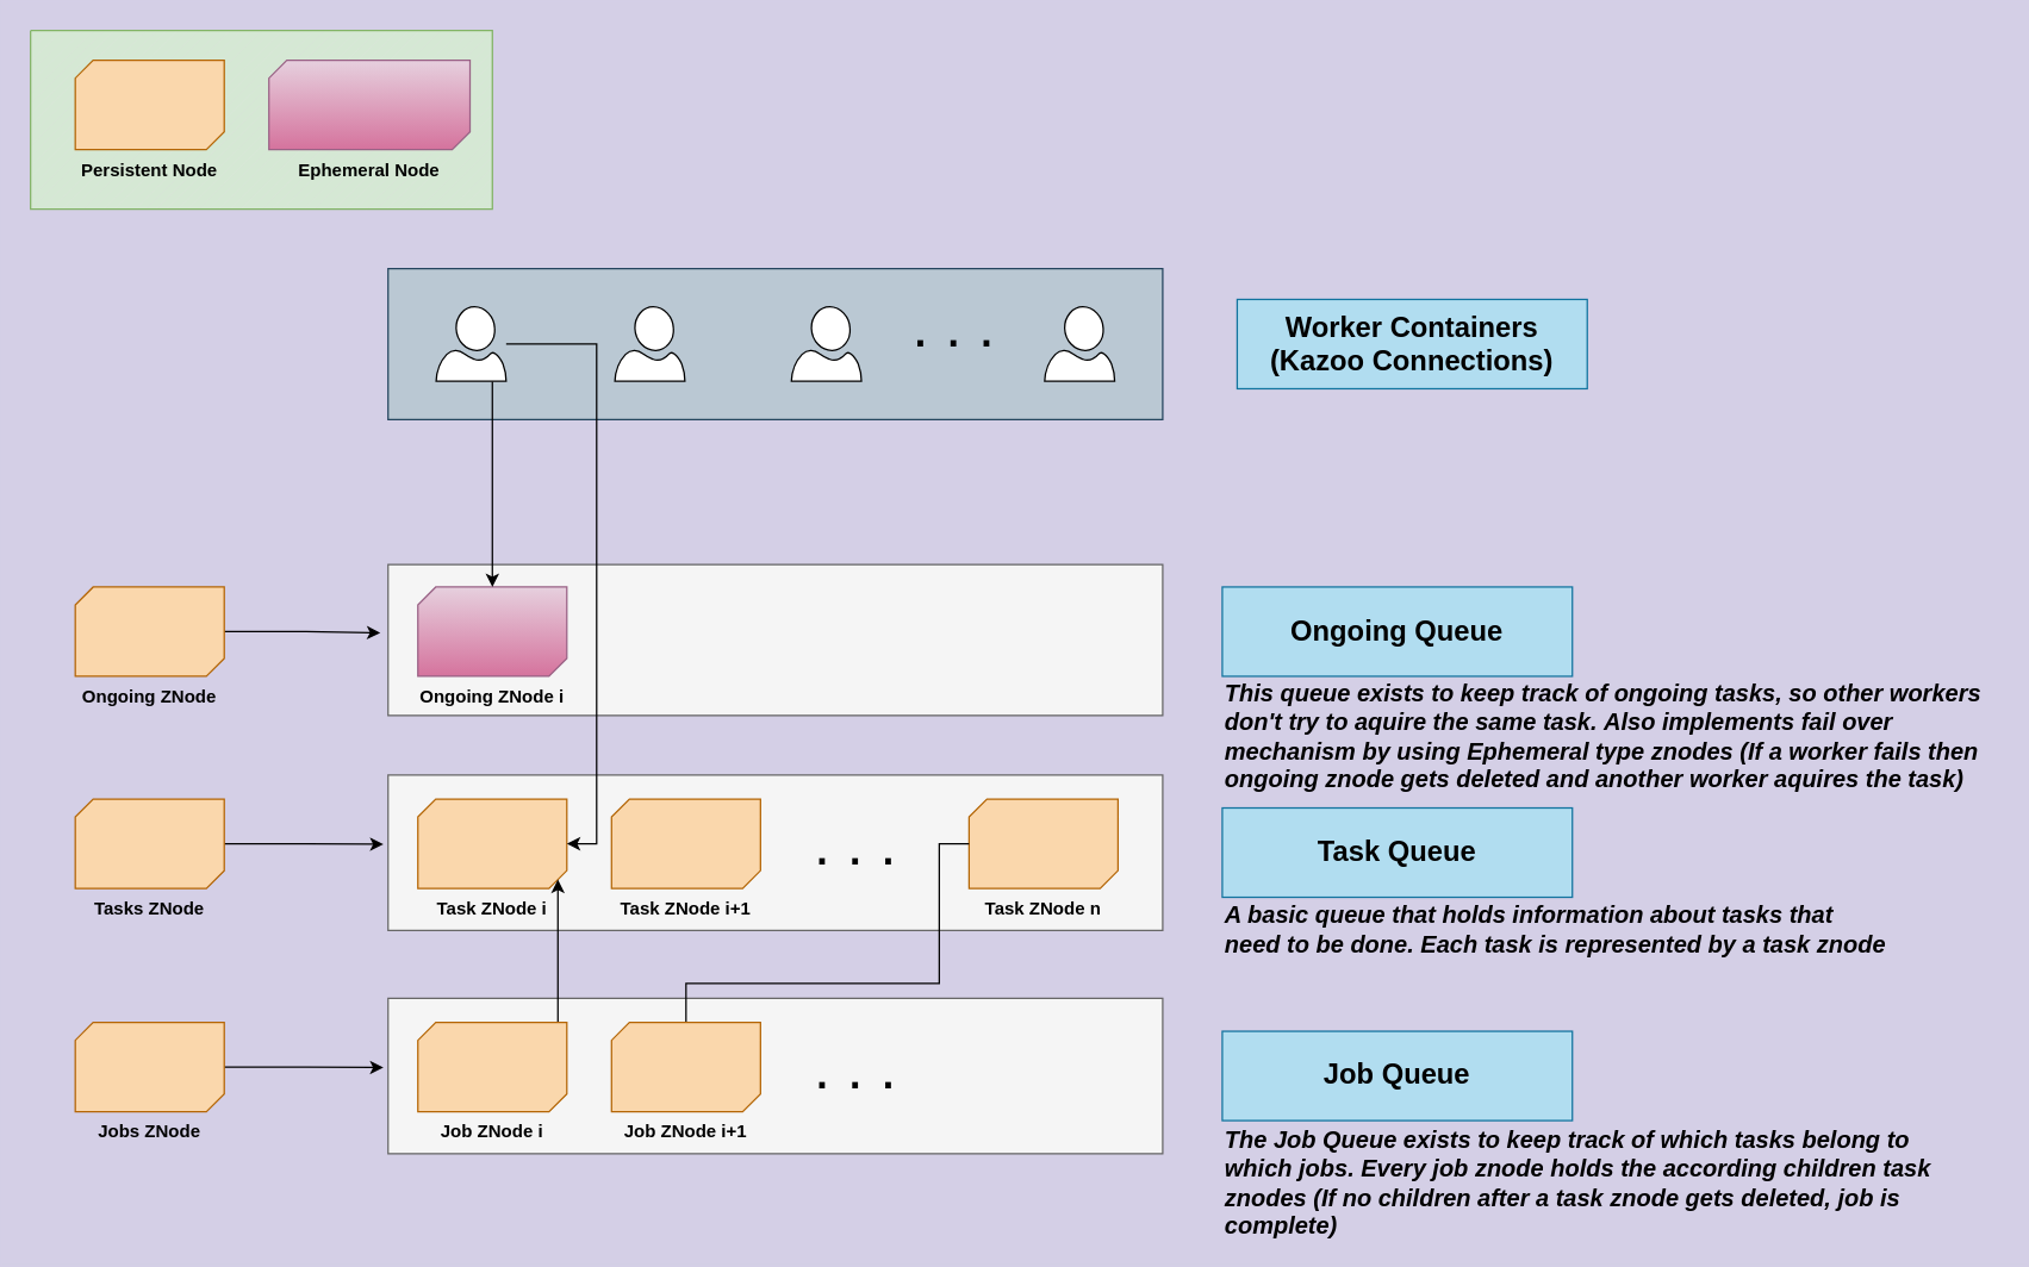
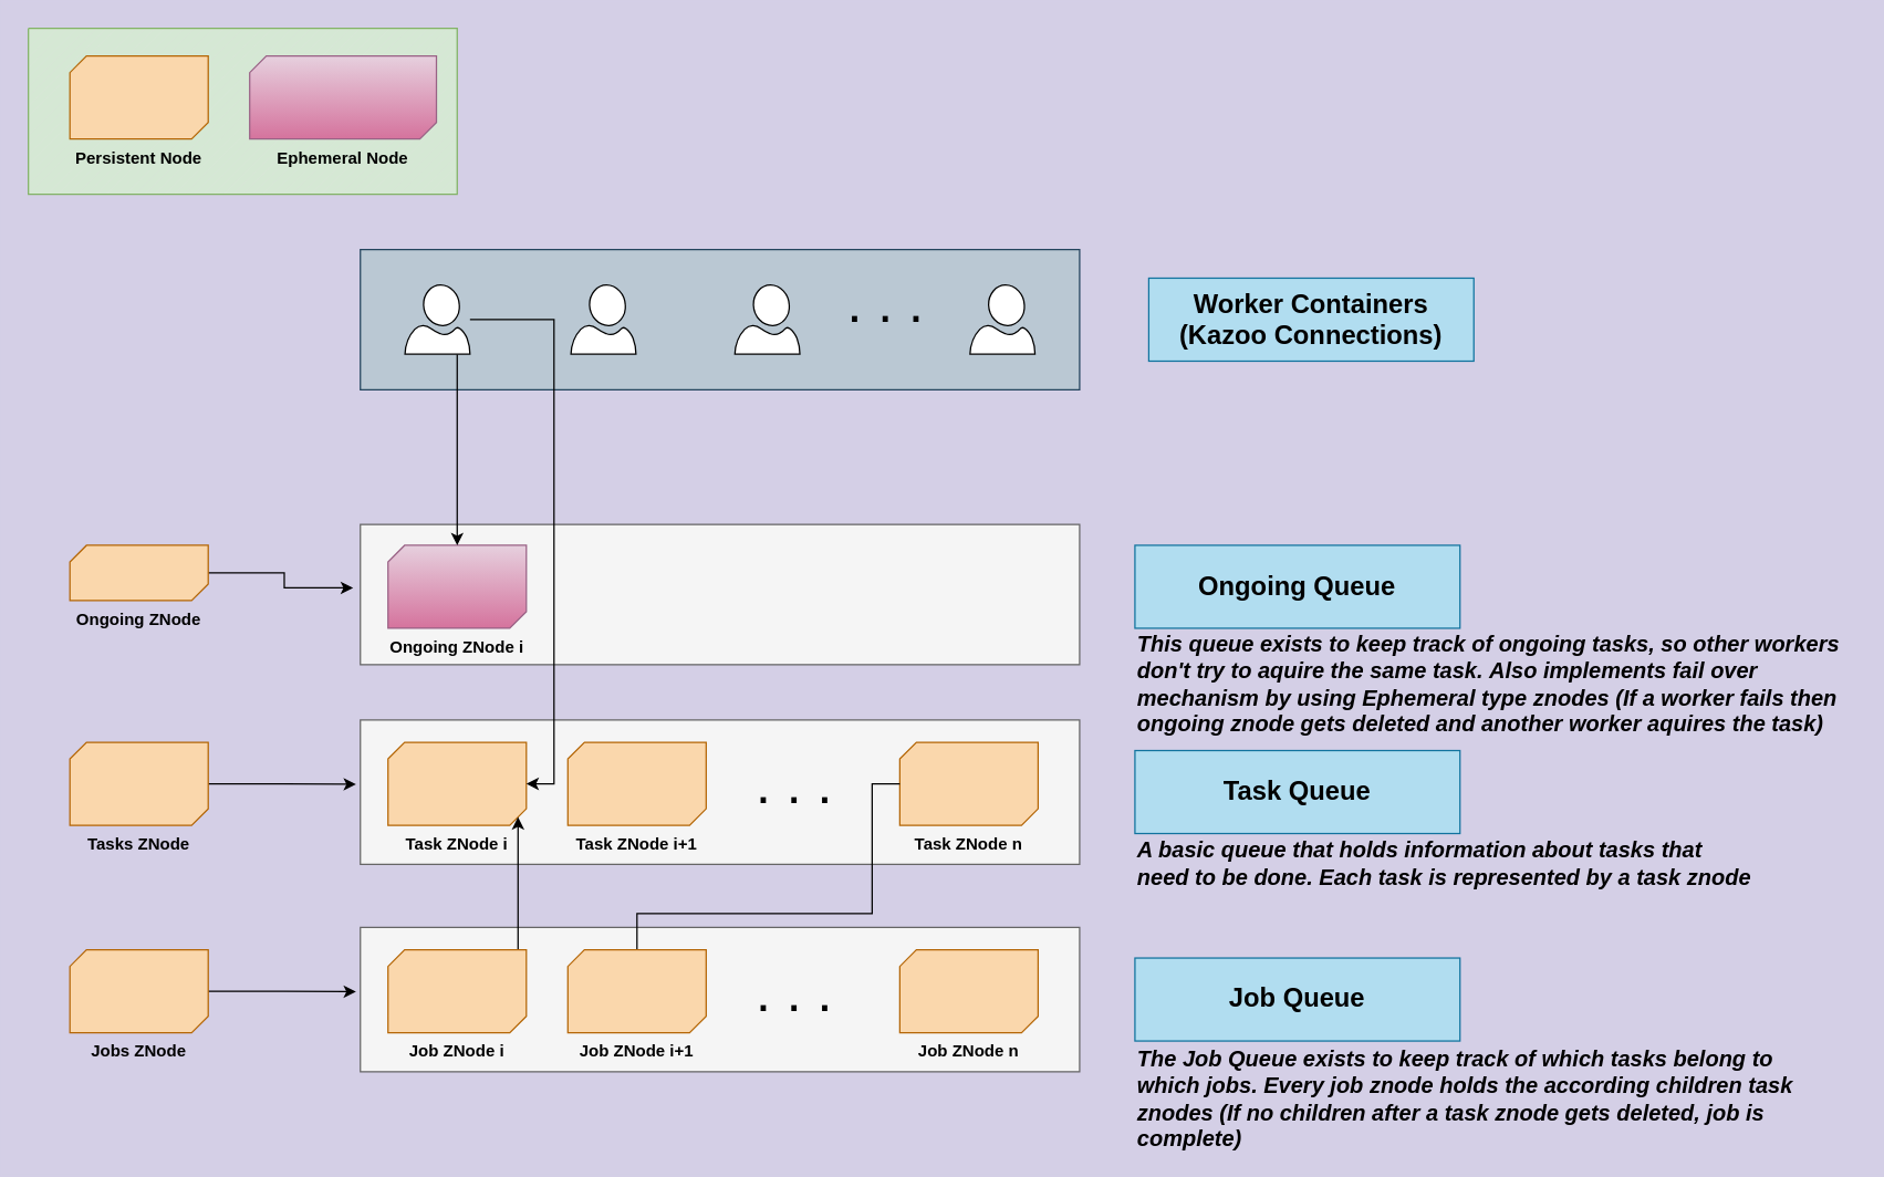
  <mxCell id="0" />
  <mxCell id="1" parent="0" />
  <mxCell id="2" value="" style="verticalLabelPosition=bottom;verticalAlign=top;html=1;shape=mxgraph.basic.patternFillRect;fillStyle=diag;step=5;fillStrokeWidth=0.2;fillStrokeColor=#dddddd;fillColor=#d5e8d4;strokeColor=#82b366;" parent="1" vertex="1"><mxGeometry width="310" height="120" as="geometry" x="20" y="20" /></mxCell>
  <mxCell id="3" value="" style="verticalLabelPosition=bottom;verticalAlign=top;html=1;shape=mxgraph.basic.rect;fillColor2=none;strokeWidth=1;size=20;indent=5;fillColor=#bac8d3;strokeColor=#23445d;" parent="1" vertex="1"><mxGeometry x="260" y="180" width="520" height="101.25" as="geometry" /></mxCell>
  <mxCell id="4" value="" style="verticalLabelPosition=bottom;verticalAlign=top;html=1;shape=mxgraph.basic.rect;fillColor2=none;strokeWidth=1;size=20;indent=5;fillColor=#f5f5f5;strokeColor=#666666;fontColor=#333333;" parent="1" vertex="1"><mxGeometry x="260" y="520" width="520" height="104.37" as="geometry" /></mxCell>
  <mxCell id="5" value="&lt;b&gt;Task ZNode i&lt;/b&gt;" style="verticalLabelPosition=bottom;verticalAlign=top;html=1;shape=mxgraph.basic.diag_snip_rect;dx=6;whiteSpace=wrap;fillColor=#fad7ac;strokeColor=#b46504;" parent="1" vertex="1"><mxGeometry x="280" y="536.25" width="100" height="60" as="geometry" /></mxCell>
  <mxCell id="6" value="&lt;b&gt;Task ZNode i+1&lt;/b&gt;" style="verticalLabelPosition=bottom;verticalAlign=top;html=1;shape=mxgraph.basic.diag_snip_rect;dx=6;whiteSpace=wrap;fillColor=#fad7ac;strokeColor=#b46504;" parent="1" vertex="1"><mxGeometry x="410" y="536.25" width="100" height="60" as="geometry" /></mxCell>
  <mxCell id="7" value="&lt;font style=&quot;font-size: 40px;&quot;&gt;. . .&lt;/font&gt;" style="text;strokeColor=none;align=center;fillColor=none;html=1;verticalAlign=middle;whiteSpace=wrap;rounded=0;" parent="1" vertex="1"><mxGeometry x="518.5" y="563.75" width="110" height="5" as="geometry" /></mxCell>
  <mxCell id="8" value="&lt;b&gt;Task ZNode n&lt;/b&gt;" style="verticalLabelPosition=bottom;verticalAlign=top;html=1;shape=mxgraph.basic.diag_snip_rect;dx=6;whiteSpace=wrap;fillColor=#fad7ac;strokeColor=#b46504;" parent="1" vertex="1"><mxGeometry x="650" y="536.25" width="100" height="60" as="geometry" /></mxCell>
  <mxCell id="9" style="edgeStyle=orthogonalEdgeStyle;rounded=0;orthogonalLoop=1;jettySize=auto;html=1;entryX=-0.006;entryY=0.446;entryDx=0;entryDy=0;entryPerimeter=0;" edge="1" parent="1" source="10" target="4"><mxGeometry relative="1" as="geometry" /></mxCell>
  <mxCell id="10" value="&lt;b&gt;Tasks ZNode&lt;/b&gt;" style="verticalLabelPosition=bottom;verticalAlign=top;html=1;shape=mxgraph.basic.diag_snip_rect;dx=6;whiteSpace=wrap;fillColor=#fad7ac;strokeColor=#b46504;" parent="1" vertex="1"><mxGeometry x="50" y="536.26" width="100" height="60" as="geometry" /></mxCell>
  <mxCell id="11" value="" style="verticalLabelPosition=bottom;verticalAlign=top;html=1;shape=mxgraph.basic.rect;fillColor2=none;strokeWidth=1;size=20;indent=5;fillColor=#f5f5f5;strokeColor=#666666;fontColor=#333333;" parent="1" vertex="1"><mxGeometry x="260" y="378.76" width="520" height="101.25" as="geometry" /></mxCell>
  <mxCell id="12" value="&lt;b&gt;Ongoing ZNode i&lt;/b&gt;" style="verticalLabelPosition=bottom;verticalAlign=top;html=1;shape=mxgraph.basic.diag_snip_rect;dx=6;whiteSpace=wrap;fillColor=#e6d0de;strokeColor=#996185;gradientColor=#d5739d;" parent="1" vertex="1"><mxGeometry x="280" y="393.76" width="100" height="60" as="geometry" /></mxCell>
  <mxCell id="13" style="edgeStyle=orthogonalEdgeStyle;rounded=0;orthogonalLoop=1;jettySize=auto;html=1;exitX=1;exitY=0.5;exitDx=0;exitDy=0;exitPerimeter=0;entryX=-0.01;entryY=0.452;entryDx=0;entryDy=0;entryPerimeter=0;" edge="1" parent="1" source="14" target="11"><mxGeometry relative="1" as="geometry" /></mxCell>
- <mxCell id="14" value="&lt;b&gt;Ongoing ZNode&lt;/b&gt;" style="verticalLabelPosition=bottom;verticalAlign=top;html=1;shape=mxgraph.basic.diag_snip_rect;dx=6;whiteSpace=wrap;fillColor=#fad7ac;strokeColor=#b46504;" parent="1" vertex="1"><mxGeometry x="50" y="393.76" width="100" height="60" as="geometry" /></mxCell>
+ <mxCell id="14" value="&lt;b&gt;Ongoing ZNode&lt;/b&gt;" style="verticalLabelPosition=bottom;verticalAlign=top;html=1;shape=mxgraph.basic.diag_snip_rect;dx=6;whiteSpace=wrap;fillColor=#fad7ac;strokeColor=#b46504;" parent="1" vertex="1"><mxGeometry x="50" y="393.76" width="100" height="40" as="geometry" /></mxCell>
  <mxCell id="15" style="edgeStyle=orthogonalEdgeStyle;rounded=0;orthogonalLoop=1;jettySize=auto;html=1;entryX=1;entryY=0.5;entryDx=0;entryDy=0;entryPerimeter=0;" edge="1" parent="1" source="17" target="5"><mxGeometry relative="1" as="geometry"><Array as="points"><mxPoint x="400" y="231" /><mxPoint x="400" y="566" /></Array></mxGeometry></mxCell>
  <mxCell id="16" style="edgeStyle=orthogonalEdgeStyle;rounded=0;orthogonalLoop=1;jettySize=auto;html=1;entryX=0.5;entryY=0;entryDx=0;entryDy=0;entryPerimeter=0;" edge="1" parent="1" source="17" target="12"><mxGeometry relative="1" as="geometry"><Array as="points"><mxPoint x="330" y="290" /><mxPoint x="330" y="290" /></Array></mxGeometry></mxCell>
  <mxCell id="17" value="" style="sketch=0;aspect=fixed;pointerEvents=1;shadow=0;dashed=0;html=1;labelPosition=center;verticalLabelPosition=bottom;verticalAlign=top;align=center;shape=mxgraph.azure.user;" parent="1" vertex="1"><mxGeometry x="292.25" y="205.62" width="47" height="50" as="geometry" /></mxCell>
  <mxCell id="18" value="" style="sketch=0;aspect=fixed;pointerEvents=1;shadow=0;dashed=0;html=1;labelPosition=center;verticalLabelPosition=bottom;verticalAlign=top;align=center;shape=mxgraph.azure.user;" parent="1" vertex="1"><mxGeometry x="412.25" y="205.62" width="47" height="50" as="geometry" /></mxCell>
  <mxCell id="19" value="" style="sketch=0;aspect=fixed;pointerEvents=1;shadow=0;dashed=0;html=1;labelPosition=center;verticalLabelPosition=bottom;verticalAlign=top;align=center;shape=mxgraph.azure.user;" parent="1" vertex="1"><mxGeometry x="530.75" y="205.62" width="47" height="50" as="geometry" /></mxCell>
  <mxCell id="20" value="" style="sketch=0;aspect=fixed;pointerEvents=1;shadow=0;dashed=0;html=1;labelPosition=center;verticalLabelPosition=bottom;verticalAlign=top;align=center;shape=mxgraph.azure.user;" parent="1" vertex="1"><mxGeometry x="700.75" y="205.62" width="47" height="50" as="geometry" /></mxCell>
  <mxCell id="21" value="&lt;font style=&quot;font-size: 40px;&quot;&gt;. . .&lt;/font&gt;" style="text;strokeColor=none;align=center;fillColor=none;html=1;verticalAlign=middle;whiteSpace=wrap;rounded=0;" parent="1" vertex="1"><mxGeometry x="585.25" y="215.62" width="110" height="5" as="geometry" /></mxCell>
  <mxCell id="22" value="&lt;span style=&quot;font-size: 19px;&quot;&gt;&lt;b&gt;Worker Containers&lt;br&gt;(Kazoo Connections)&lt;br&gt;&lt;/b&gt;&lt;/span&gt;" style="text;strokeColor=#10739e;align=center;fillColor=#b1ddf0;html=1;verticalAlign=middle;whiteSpace=wrap;rounded=0;" parent="1" vertex="1"><mxGeometry x="830" y="200.62" width="235" height="60" as="geometry" /></mxCell>
  <mxCell id="23" value="&lt;span style=&quot;font-size: 19px;&quot;&gt;&lt;b&gt;Ongoing Queue&lt;br&gt;&lt;/b&gt;&lt;/span&gt;" style="text;strokeColor=#10739e;align=center;fillColor=#b1ddf0;html=1;verticalAlign=middle;whiteSpace=wrap;rounded=0;" parent="1" vertex="1"><mxGeometry x="820" y="393.76" width="235" height="60" as="geometry" /></mxCell>
  <mxCell id="24" value="&lt;span style=&quot;font-size: 19px;&quot;&gt;&lt;b&gt;Task Queue&lt;br&gt;&lt;/b&gt;&lt;/span&gt;" style="text;strokeColor=#10739e;align=center;fillColor=#b1ddf0;html=1;verticalAlign=middle;whiteSpace=wrap;rounded=0;" parent="1" vertex="1"><mxGeometry x="820" y="542.18" width="235" height="60" as="geometry" /></mxCell>
  <mxCell id="25" value="&lt;b&gt;Persistent Node&lt;/b&gt;" style="verticalLabelPosition=bottom;verticalAlign=top;html=1;shape=mxgraph.basic.diag_snip_rect;dx=6;whiteSpace=wrap;fillColor=#fad7ac;strokeColor=#b46504;" parent="1" vertex="1"><mxGeometry x="50" y="40" width="100" height="60" as="geometry" /></mxCell>
  <mxCell id="26" value="&lt;b&gt;Ephemeral Node&lt;/b&gt;" style="verticalLabelPosition=bottom;verticalAlign=top;html=1;shape=mxgraph.basic.diag_snip_rect;dx=6;whiteSpace=wrap;fillColor=#e6d0de;strokeColor=#996185;gradientColor=#d5739d;" parent="1" vertex="1"><mxGeometry x="180" y="40" width="135" height="60" as="geometry" /></mxCell>
  <mxCell id="27" value="" style="verticalLabelPosition=bottom;verticalAlign=top;html=1;shape=mxgraph.basic.rect;fillColor2=none;strokeWidth=1;size=20;indent=5;fillColor=#f5f5f5;strokeColor=#666666;fontColor=#333333;" vertex="1" parent="1"><mxGeometry x="260" y="670" width="520" height="104.37" as="geometry" /></mxCell>
  <mxCell id="28" style="edgeStyle=orthogonalEdgeStyle;rounded=0;orthogonalLoop=1;jettySize=auto;html=1;entryX=0;entryY=0;entryDx=94;entryDy=54;entryPerimeter=0;" edge="1" parent="1" source="29" target="5"><mxGeometry relative="1" as="geometry"><Array as="points"><mxPoint x="374" y="660" /><mxPoint x="374" y="660" /></Array></mxGeometry></mxCell>
  <mxCell id="29" value="&lt;b&gt;Job ZNode i&lt;/b&gt;" style="verticalLabelPosition=bottom;verticalAlign=top;html=1;shape=mxgraph.basic.diag_snip_rect;dx=6;whiteSpace=wrap;fillColor=#fad7ac;strokeColor=#b46504;" vertex="1" parent="1"><mxGeometry x="280" y="686.25" width="100" height="60" as="geometry" /></mxCell>
  <mxCell id="30" style="edgeStyle=orthogonalEdgeStyle;rounded=0;orthogonalLoop=1;jettySize=auto;html=1;entryX=0;entryY=0.5;entryDx=0;entryDy=0;entryPerimeter=0;endArrow=none;" edge="1" parent="1" source="31" target="8"><mxGeometry relative="1" as="geometry"><Array as="points"><mxPoint x="460" y="660" /><mxPoint x="630" y="660" /><mxPoint x="630" y="566" /></Array></mxGeometry></mxCell>
  <mxCell id="31" value="&lt;b&gt;Job ZNode i+1&lt;/b&gt;" style="verticalLabelPosition=bottom;verticalAlign=top;html=1;shape=mxgraph.basic.diag_snip_rect;dx=6;whiteSpace=wrap;fillColor=#fad7ac;strokeColor=#b46504;" vertex="1" parent="1"><mxGeometry x="410" y="686.25" width="100" height="60" as="geometry" /></mxCell>
  <mxCell id="32" value="&lt;font style=&quot;font-size: 40px;&quot;&gt;. . .&lt;/font&gt;" style="text;strokeColor=none;align=center;fillColor=none;html=1;verticalAlign=middle;whiteSpace=wrap;rounded=0;" vertex="1" parent="1"><mxGeometry x="518.5" y="713.75" width="110" height="5" as="geometry" /></mxCell>
+ <mxCell id="33" value="&lt;b&gt;Job ZNode n&lt;/b&gt;" style="verticalLabelPosition=bottom;verticalAlign=top;html=1;shape=mxgraph.basic.diag_snip_rect;dx=6;whiteSpace=wrap;fillColor=#fad7ac;strokeColor=#b46504;" vertex="1" parent="1"><mxGeometry x="650" y="686.25" width="100" height="60" as="geometry" /></mxCell>
  <mxCell id="34" style="edgeStyle=orthogonalEdgeStyle;rounded=0;orthogonalLoop=1;jettySize=auto;html=1;exitX=1;exitY=0.5;exitDx=0;exitDy=0;exitPerimeter=0;entryX=-0.006;entryY=0.446;entryDx=0;entryDy=0;entryPerimeter=0;" edge="1" parent="1" source="35" target="27"><mxGeometry relative="1" as="geometry" /></mxCell>
  <mxCell id="35" value="&lt;b&gt;Jobs ZNode&lt;/b&gt;" style="verticalLabelPosition=bottom;verticalAlign=top;html=1;shape=mxgraph.basic.diag_snip_rect;dx=6;whiteSpace=wrap;fillColor=#fad7ac;strokeColor=#b46504;" vertex="1" parent="1"><mxGeometry x="50" y="686.26" width="100" height="60" as="geometry" /></mxCell>
  <mxCell id="36" value="&lt;span style=&quot;font-size: 19px;&quot;&gt;&lt;b&gt;Job Queue&lt;br&gt;&lt;/b&gt;&lt;/span&gt;" style="text;strokeColor=#10739e;align=center;fillColor=#b1ddf0;html=1;verticalAlign=middle;whiteSpace=wrap;rounded=0;" vertex="1" parent="1"><mxGeometry x="820" y="692.18" width="235" height="60" as="geometry" /></mxCell>
  <mxCell id="37" value="&lt;font style=&quot;font-size: 16px;&quot;&gt;&lt;i&gt;&lt;b&gt;This queue exists to keep track of ongoing tasks, so other workers don't try to aquire the same task.&amp;nbsp;&lt;/b&gt;&lt;/i&gt;&lt;i style=&quot;background-color: initial;&quot;&gt;&lt;b&gt;Also implements fail over mechanism by using Ephemeral type znodes (If a worker fails then ongoing znode gets deleted and another worker aquires the task)&lt;/b&gt;&lt;/i&gt;&lt;i&gt;&lt;b&gt;&lt;br&gt;&lt;/b&gt;&lt;/i&gt;&lt;/font&gt;" style="text;strokeColor=none;align=left;fillColor=none;html=1;verticalAlign=middle;whiteSpace=wrap;rounded=0;" vertex="1" parent="1"><mxGeometry x="820" y="460" width="520" height="68.75" as="geometry" /></mxCell>
  <mxCell id="38" value="&lt;font style=&quot;font-size: 16px;&quot;&gt;&lt;i&gt;&lt;b&gt;The Job Queue exists to keep track of which tasks belong to which jobs. Every job znode holds the according&lt;/b&gt;&lt;/i&gt;&lt;i style=&quot;border-color: var(--border-color);&quot;&gt;&lt;b style=&quot;border-color: var(--border-color);&quot;&gt;&amp;nbsp;children&amp;nbsp;&lt;/b&gt;&lt;/i&gt;&lt;i&gt;&lt;b&gt;task znodes (If no children after a task znode gets deleted, job is complete)&lt;br&gt;&lt;/b&gt;&lt;/i&gt;&lt;/font&gt;" style="text;strokeColor=none;align=left;fillColor=none;html=1;verticalAlign=middle;whiteSpace=wrap;rounded=0;" vertex="1" parent="1"><mxGeometry x="820" y="760" width="490" height="68.75" as="geometry" /></mxCell>
  <mxCell id="39" value="&lt;font style=&quot;font-size: 16px;&quot;&gt;&lt;i&gt;&lt;b&gt;A basic queue that holds information about tasks that need to be done. Each task is represented by a task znode&lt;br&gt;&lt;/b&gt;&lt;/i&gt;&lt;/font&gt;" style="text;strokeColor=none;align=left;fillColor=none;html=1;verticalAlign=middle;whiteSpace=wrap;rounded=0;" vertex="1" parent="1"><mxGeometry x="820" y="590" width="450" height="68.75" as="geometry" /></mxCell>
